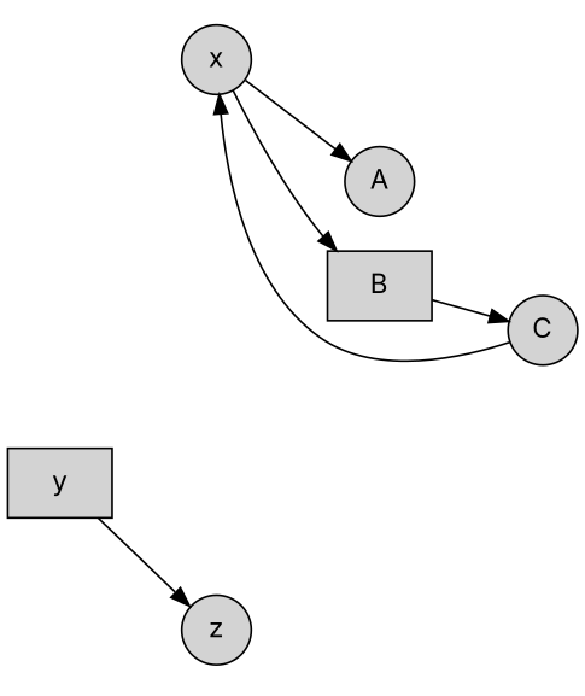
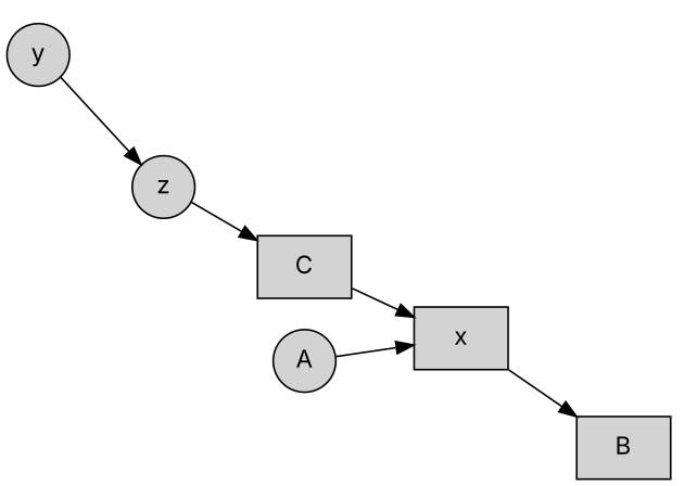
  digraph {
    fontname=Inter
    rankdir=LR
    node [fontname=Inter shape=circle style=filled]
    edge [fontname=Inter]
    b12 [style=invis width=.1]
    c12 [style=invis width=.1]
    c34 [style=invis width=.1]
-   n4 [label=y shape=box]
+   n4 [label=y]
    n5 [label=z]
-   n6 [label=x]
+   n6 [label=x shape=box]
    n7 [label=A]
    n8 [label=B shape=rect]
-   n9 [label=C]
+   n9 [label=C shape=rect]
    subgraph sub_1 {
      rank=same
      b12
      c12
      c34
    }
    n4 -> b12 [style=invis weight=10]
    n4 -> n5
    n5 -> c34 [style=invis weight=10]
-   n8 -> n9
+   n5 -> n9
    n6 -> c12 [style=invis weight=10]
-   n6 -> n7
+   n7 -> n6
    n6 -> n8
    n9 -> n6
  }
